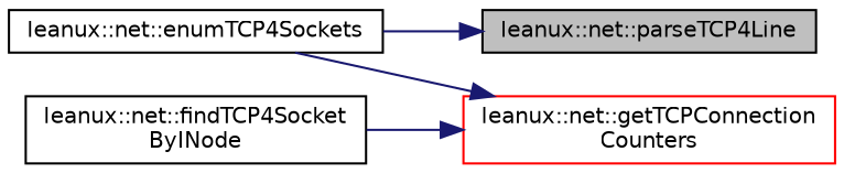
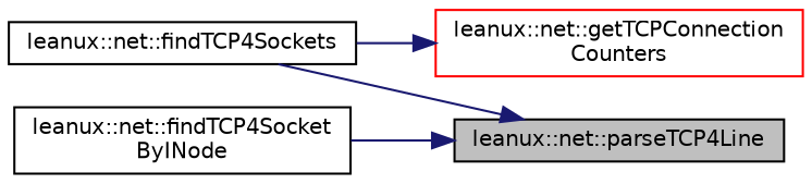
  digraph {
    rankdir=RL
    node [color=black fontname=Helvetica fontsize=10 shape=record]
    edge [color=midnightblue dir=back fontname=Helvetica fontsize=10 labelfontname=Helvetica labelfontsize=10 style=solid]
    n1 [fillcolor=grey75 fontcolor=black height=0.2 label="leanux::net::parseTCP4Line" style=filled width=0.4]
-   n2 [height=0.2 label="leanux::net::enumTCP4Sockets" width=0.4]
+   n2 [height=0.2 label="leanux::net::findTCP4Sockets" width=0.4]
    n3 [height=0.2 label="leanux::net::findTCP4Socket\lByINode" width=0.4]
    n4 [color=red height=0.2 label="leanux::net::getTCPConnection\lCounters" width=0.4]
    n1 -> n2
-   n4 -> n3
+   n1 -> n3
    n4 -> n2
  }
